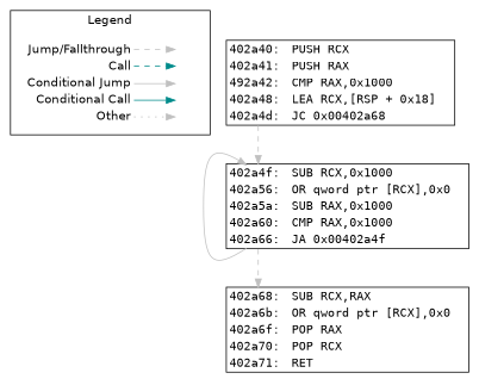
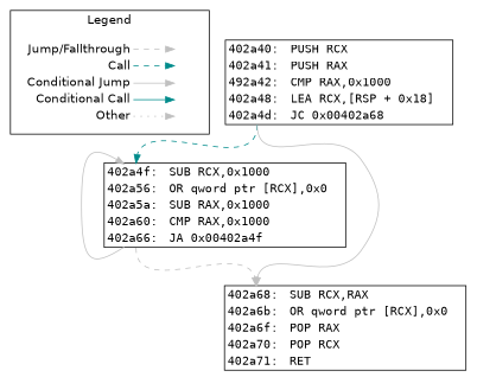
  digraph {
    fontname="DejaVu Sans"
    newrank=true
    node [fontname="DejaVu Sans" shape=plaintext]
    edge [color=gray fontname="DejaVu Sans" headport=insn_402a4f style=dashed tailport=insn_402a4d]
    n1 [label=<<table border="0" cellpadding="2" cellspacing="0" cellborder="0">                   <tr><td align="right" port="i1">Jump/Fallthrough</td></tr>                   <tr><td align="right" port="i2">Call</td></tr>                   <tr><td align="right" port="i3">Conditional Jump</td></tr>                   <tr><td align="right" port="i4">Conditional Call</td></tr>                   <tr><td align="right" port="i5">Other</td></tr>                </table>>]
    n2 [label=<<table border="0" cellpadding="2" cellspacing="0" cellborder="0">                    <tr><td port="i1">&nbsp;</td></tr>                    <tr><td port="i2">&nbsp;</td></tr>                    <tr><td port="i3">&nbsp;</td></tr>                    <tr><td port="i4">&nbsp;</td></tr>                    <tr><td port="i5">&nbsp;</td></tr>                 </table>>]
    n3 [label=<     <TABLE BORDER="1" CELLBORDER="0" CELLSPACING="0">       <TR>         <TD PORT="insn_402a40" ALIGN="RIGHT"><FONT FACE="monospace">402a40: </FONT></TD>         <TD ALIGN="LEFT"><FONT FACE="monospace">PUSH RCX</FONT></TD>         <TD>&nbsp;&nbsp;&nbsp;</TD> // for spacing       </TR>       <TR>         <TD PORT="insn_402a41" ALIGN="RIGHT"><FONT FACE="monospace">402a41: </FONT></TD>         <TD ALIGN="LEFT"><FONT FACE="monospace">PUSH RAX</FONT></TD>         <TD>&nbsp;&nbsp;&nbsp;</TD> // for spacing       </TR>       <TR>         <TD PORT="insn_402a42" ALIGN="RIGHT"><FONT FACE="monospace">492a42: </FONT></TD>         <TD ALIGN="LEFT"><FONT FACE="monospace">CMP RAX,0x1000</FONT></TD>         <TD>&nbsp;&nbsp;&nbsp;</TD> // for spacing       </TR>       <TR>         <TD PORT="insn_402a48" ALIGN="RIGHT"><FONT FACE="monospace">402a48: </FONT></TD>         <TD ALIGN="LEFT"><FONT FACE="monospace">LEA RCX,[RSP + 0x18]</FONT></TD>         <TD>&nbsp;&nbsp;&nbsp;</TD> // for spacing       </TR>       <TR>         <TD PORT="insn_402a4d" ALIGN="RIGHT"><FONT FACE="monospace">402a4d: </FONT></TD>         <TD ALIGN="LEFT"><FONT FACE="monospace">JC 0x00402a68</FONT></TD>         <TD>&nbsp;&nbsp;&nbsp;</TD> // for spacing       </TR>     </TABLE>>]
    n4 [label=<     <TABLE BORDER="1" CELLBORDER="0" CELLSPACING="0">       <TR>         <TD PORT="insn_402a4f" ALIGN="RIGHT"><FONT FACE="monospace">402a4f: </FONT></TD>         <TD ALIGN="LEFT"><FONT FACE="monospace">SUB RCX,0x1000</FONT></TD>         <TD>&nbsp;&nbsp;&nbsp;</TD> // for spacing       </TR>       <TR>         <TD PORT="insn_402a56" ALIGN="RIGHT"><FONT FACE="monospace">402a56: </FONT></TD>         <TD ALIGN="LEFT"><FONT FACE="monospace">OR qword ptr [RCX],0x0</FONT></TD>         <TD>&nbsp;&nbsp;&nbsp;</TD> // for spacing       </TR>       <TR>         <TD PORT="insn_402a5a" ALIGN="RIGHT"><FONT FACE="monospace">402a5a: </FONT></TD>         <TD ALIGN="LEFT"><FONT FACE="monospace">SUB RAX,0x1000</FONT></TD>         <TD>&nbsp;&nbsp;&nbsp;</TD> // for spacing       </TR>       <TR>         <TD PORT="insn_402a60" ALIGN="RIGHT"><FONT FACE="monospace">402a60: </FONT></TD>         <TD ALIGN="LEFT"><FONT FACE="monospace">CMP RAX,0x1000</FONT></TD>         <TD>&nbsp;&nbsp;&nbsp;</TD> // for spacing       </TR>       <TR>         <TD PORT="insn_402a66" ALIGN="RIGHT"><FONT FACE="monospace">402a66: </FONT></TD>         <TD ALIGN="LEFT"><FONT FACE="monospace">JA 0x00402a4f</FONT></TD>         <TD>&nbsp;&nbsp;&nbsp;</TD> // for spacing       </TR>     </TABLE>>]
    n5 [label=<     <TABLE BORDER="1" CELLBORDER="0" CELLSPACING="0">       <TR>         <TD PORT="insn_402a68" ALIGN="RIGHT"><FONT FACE="monospace">402a68: </FONT></TD>         <TD ALIGN="LEFT"><FONT FACE="monospace">SUB RCX,RAX</FONT></TD>         <TD>&nbsp;&nbsp;&nbsp;</TD> // for spacing       </TR>       <TR>         <TD PORT="insn_402a6b" ALIGN="RIGHT"><FONT FACE="monospace">402a6b: </FONT></TD>         <TD ALIGN="LEFT"><FONT FACE="monospace">OR qword ptr [RCX],0x0</FONT></TD>         <TD>&nbsp;&nbsp;&nbsp;</TD> // for spacing       </TR>       <TR>         <TD PORT="insn_402a6f" ALIGN="RIGHT"><FONT FACE="monospace">402a6f: </FONT></TD>         <TD ALIGN="LEFT"><FONT FACE="monospace">POP RAX</FONT></TD>         <TD>&nbsp;&nbsp;&nbsp;</TD> // for spacing       </TR>       <TR>         <TD PORT="insn_402a70" ALIGN="RIGHT"><FONT FACE="monospace">402a70: </FONT></TD>         <TD ALIGN="LEFT"><FONT FACE="monospace">POP RCX</FONT></TD>         <TD>&nbsp;&nbsp;&nbsp;</TD> // for spacing       </TR>       <TR>         <TD PORT="insn_402a71" ALIGN="RIGHT"><FONT FACE="monospace">402a71: </FONT></TD>         <TD ALIGN="LEFT"><FONT FACE="monospace">RET</FONT></TD>         <TD>&nbsp;&nbsp;&nbsp;</TD> // for spacing       </TR>     </TABLE>>]
    subgraph cluster_1 {
      label=Legend
      rank=same
      n1
      n2
    }
    n1 -> n2 [headport="i1:w" tailport="i1:e"]
    n1 -> n2 [color=cyan4 headport="i2:w" tailport="i2:e"]
    n1 -> n2 [headport="i3:w" tailport="i3:e" style=""]
    n1 -> n2 [color=cyan4 headport="i4:w" tailport="i4:e" style=""]
    n1 -> n2 [headport="i5:w" style=dotted tailport="i5:e"]
-   n3 -> n4
+   n3 -> n4 [color=cyan4]
+   n3 -> n5 [headport=insn_402a68 style=solid]
    n4 -> n4 [style=solid tailport=insn_402a66]
    n4 -> n5 [headport=insn_402a68 tailport=insn_402a66]
  }
